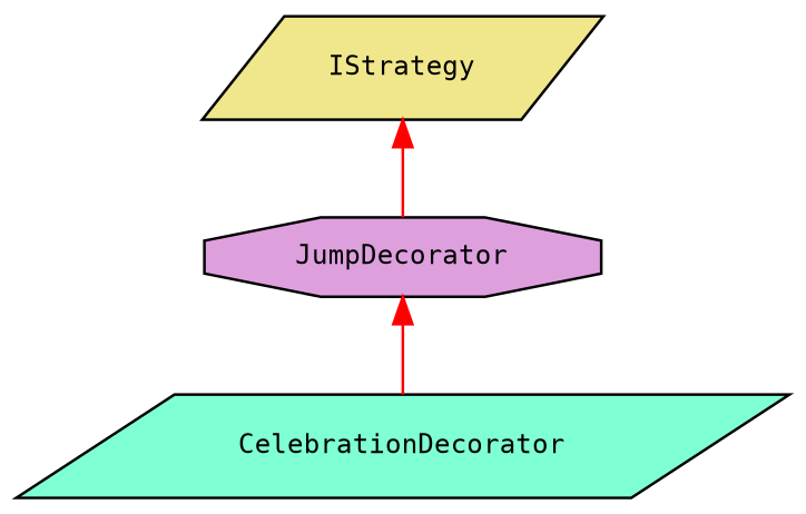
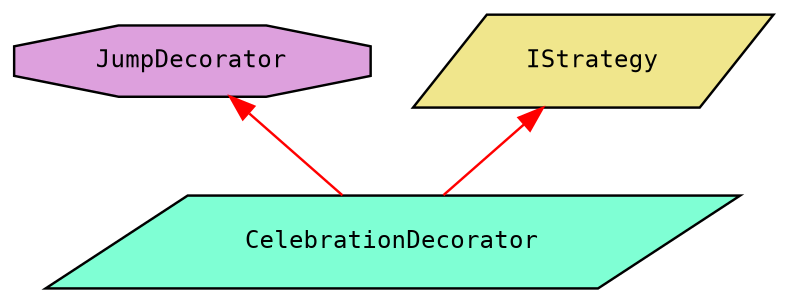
  digraph {
    fontname="DejaVu Sans Mono"
    node [color=black fontname="DejaVu Sans Mono" fontsize=10 shape=parallelogram style=filled]
    edge [color=red dir=back fontname="DejaVu Sans Mono" fontsize=10 labelfontname=Helvetica labelfontsize=10 style=solid]
    n1 [fillcolor=plum fontcolor=black height=0.2 label=JumpDecorator shape=octagon width=0.4]
    n2 [fillcolor=aquamarine height=0.2 label=CelebrationDecorator width=0.4]
    n3 [fillcolor=khaki height=0.2 label=IStrategy width=0.4]
    n1 -> n2
-   n3 -> n1
+   n3 -> n2
  }
